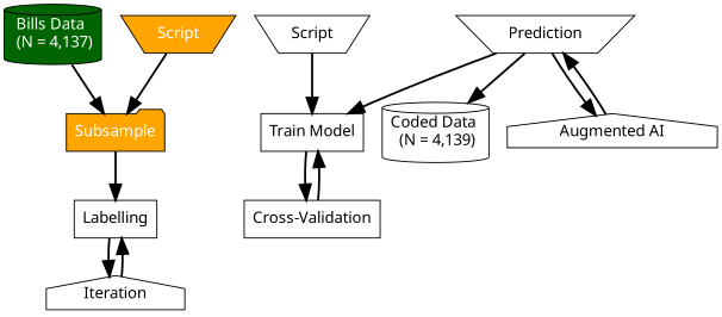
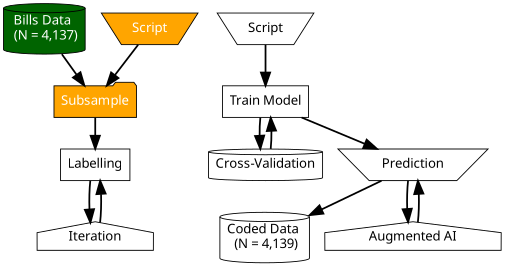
  digraph {
    fontname="Noto Sans"
    rankdir=TB
    node [fontname="Noto Sans" fontsize=15 shape=box]
    edge [arrowsize=1.5 fontname="Noto Sans" penwidth=2]
    n1 [fillcolor=darkgreen fontcolor=white label="Bills Data \n (N = 4,137)" shape=cylinder style=filled]
    n2 [fillcolor=orange fontcolor=white label=Subsample shape=folder style=filled]
    n3 [label=Labelling]
    n4 [fillcolor=orange fontcolor=white label=Script shape=invtrapezium style=filled]
    n5 [label=Iteration shape=house]
    n6 [label="Train Model"]
-   n7 [label="Cross-Validation"]
+   n7 [label="Cross-Validation" shape=cylinder]
    n8 [label=Prediction shape=invtrapezium]
    n9 [label=Script shape=invtrapezium]
    n10 [label="Coded Data \n (N = 4,139)" shape=cylinder]
    n11 [label="Augmented AI" shape=house]
    n1 -> n2
    n2 -> n3
    n3 -> n5
    n4 -> n2
    n5 -> n3
    n6 -> n7
-   n8 -> n6
+   n6 -> n8
    n7 -> n6
    n8 -> n10
    n8 -> n11
    n9 -> n6
    n11 -> n8
  }
